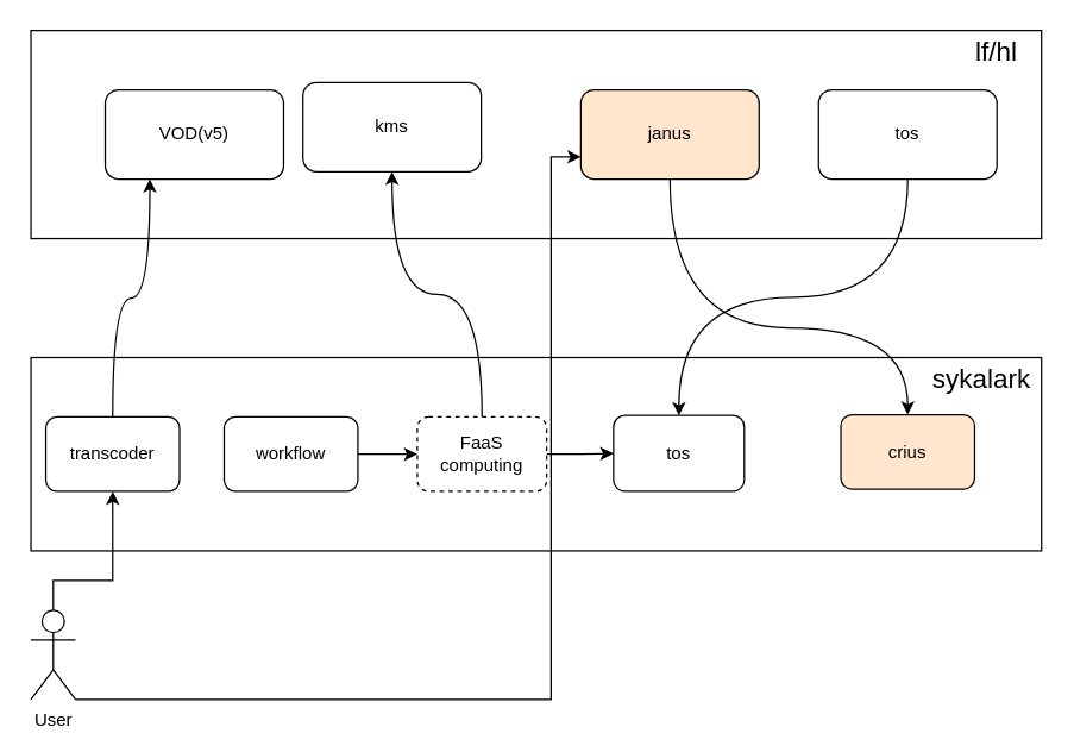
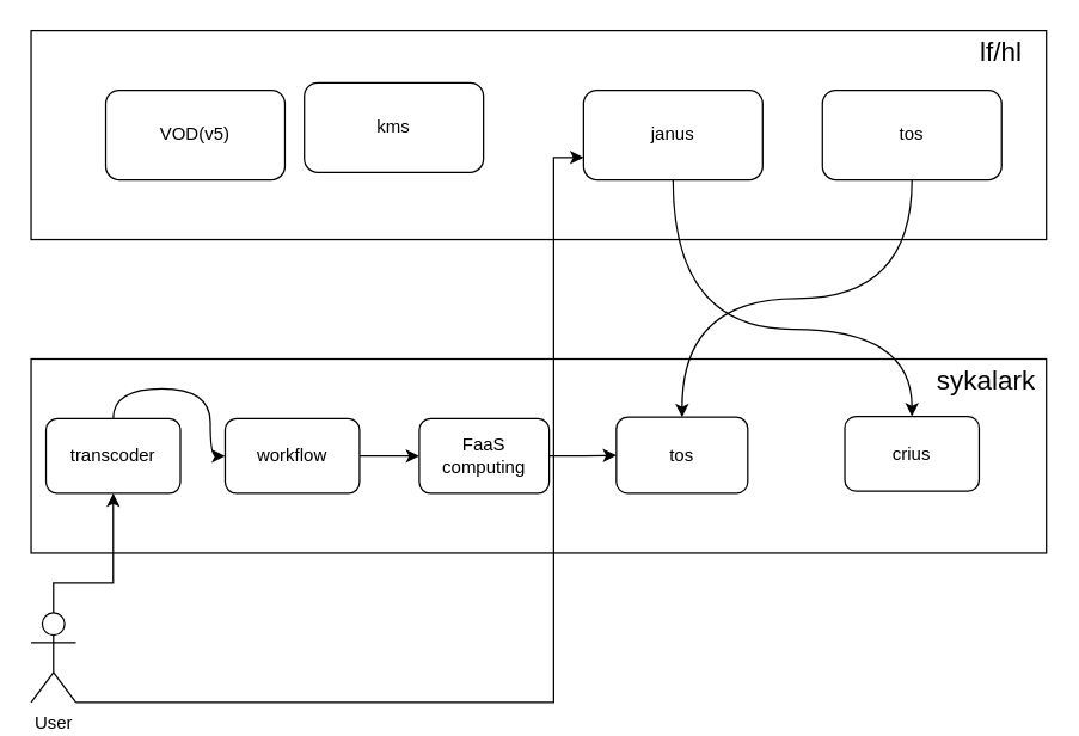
  <mxCell id="0" />
  <mxCell id="1" parent="0" />
  <mxCell id="2" value="" style="rounded=0;whiteSpace=wrap;html=1;" parent="1" vertex="1"><mxGeometry x="20" y="20" width="680" height="140" as="geometry" /></mxCell>
  <mxCell id="3" value="" style="rounded=0;whiteSpace=wrap;html=1;" parent="1" vertex="1"><mxGeometry x="20" y="240" width="680" height="130" as="geometry" /></mxCell>
  <mxCell id="4" value="VOD(v5)" style="rounded=1;whiteSpace=wrap;html=1;" parent="1" vertex="1"><mxGeometry x="70" y="60" width="120" height="60" as="geometry" /></mxCell>
  <mxCell id="5" value="kms" style="rounded=1;whiteSpace=wrap;html=1;" parent="1" vertex="1"><mxGeometry x="203" y="55" width="120" height="60" as="geometry" /></mxCell>
  <mxCell id="6" style="edgeStyle=orthogonalEdgeStyle;rounded=0;orthogonalLoop=1;jettySize=auto;html=1;exitX=0.5;exitY=1;exitDx=0;exitDy=0;entryX=0.5;entryY=0;entryDx=0;entryDy=0;curved=1;" parent="1" source="7" target="15" edge="1"><mxGeometry relative="1" as="geometry"><Array as="points"><mxPoint x="450" y="220" /><mxPoint x="610" y="220" /></Array></mxGeometry></mxCell>
- <mxCell id="7" value="janus" style="rounded=1;whiteSpace=wrap;html=1;fillColor=#ffe6cc;" parent="1" vertex="1"><mxGeometry x="390" y="60" width="120" height="60" as="geometry" /></mxCell>
+ <mxCell id="7" value="janus" style="rounded=1;whiteSpace=wrap;html=1;" parent="1" vertex="1"><mxGeometry x="390" y="60" width="120" height="60" as="geometry" /></mxCell>
  <mxCell id="8" style="edgeStyle=orthogonalEdgeStyle;rounded=0;orthogonalLoop=1;jettySize=auto;html=1;exitX=0.5;exitY=1;exitDx=0;exitDy=0;entryX=0.5;entryY=0;entryDx=0;entryDy=0;curved=1;" parent="1" source="9" target="16" edge="1"><mxGeometry relative="1" as="geometry" /></mxCell>
  <mxCell id="9" value="tos" style="rounded=1;whiteSpace=wrap;html=1;" parent="1" vertex="1"><mxGeometry x="550" y="60" width="120" height="60" as="geometry" /></mxCell>
  <mxCell id="10" style="edgeStyle=orthogonalEdgeStyle;rounded=0;orthogonalLoop=1;jettySize=auto;html=1;exitX=1;exitY=0.5;exitDx=0;exitDy=0;entryX=0;entryY=0.5;entryDx=0;entryDy=0;" parent="1" source="11" target="14" edge="1"><mxGeometry relative="1" as="geometry" /></mxCell>
  <mxCell id="11" value="workflow" style="rounded=1;whiteSpace=wrap;html=1;" parent="1" vertex="1"><mxGeometry x="150" y="280" width="90" height="50" as="geometry" /></mxCell>
- <mxCell id="12" style="edgeStyle=orthogonalEdgeStyle;rounded=0;orthogonalLoop=1;jettySize=auto;html=1;exitX=0.5;exitY=0;exitDx=0;exitDy=0;entryX=0.5;entryY=1;entryDx=0;entryDy=0;curved=1;" parent="1" source="14" target="5" edge="1"><mxGeometry relative="1" as="geometry" /></mxCell>
  <mxCell id="13" style="edgeStyle=orthogonalEdgeStyle;rounded=0;orthogonalLoop=1;jettySize=auto;html=1;exitX=1;exitY=0.5;exitDx=0;exitDy=0;entryX=0;entryY=0.5;entryDx=0;entryDy=0;" parent="1" source="14" target="16" edge="1"><mxGeometry relative="1" as="geometry" /></mxCell>
- <mxCell id="14" value="FaaS computing" style="rounded=1;whiteSpace=wrap;html=1;dashed=1;" parent="1" vertex="1"><mxGeometry x="280" y="280" width="87" height="50" as="geometry" /></mxCell>
- <mxCell id="15" value="crius" style="rounded=1;whiteSpace=wrap;html=1;fillColor=#ffe6cc;" parent="1" vertex="1"><mxGeometry x="565" y="278.5" width="90" height="50" as="geometry" /></mxCell>
+ <mxCell id="14" value="FaaS computing" style="rounded=1;whiteSpace=wrap;html=1;" parent="1" vertex="1"><mxGeometry x="280" y="280" width="87" height="50" as="geometry" /></mxCell>
+ <mxCell id="15" value="crius" style="rounded=1;whiteSpace=wrap;html=1;" parent="1" vertex="1"><mxGeometry x="565" y="278.5" width="90" height="50" as="geometry" /></mxCell>
  <mxCell id="16" value="tos" style="rounded=1;whiteSpace=wrap;html=1;" parent="1" vertex="1"><mxGeometry x="412" y="279" width="88" height="51" as="geometry" /></mxCell>
  <mxCell id="17" style="rounded=0;orthogonalLoop=1;jettySize=auto;html=1;exitX=1;exitY=1;exitDx=0;exitDy=0;exitPerimeter=0;entryX=0;entryY=0.75;entryDx=0;entryDy=0;edgeStyle=orthogonalEdgeStyle;" parent="1" source="19" target="7" edge="1"><mxGeometry relative="1" as="geometry"><mxPoint x="340" y="190" as="targetPoint" /><Array as="points"><mxPoint x="370" y="470" /><mxPoint x="370" y="105" /></Array></mxGeometry></mxCell>
  <mxCell id="18" style="edgeStyle=orthogonalEdgeStyle;rounded=0;orthogonalLoop=1;jettySize=auto;html=1;exitX=0.5;exitY=0;exitDx=0;exitDy=0;exitPerimeter=0;entryX=0.5;entryY=1;entryDx=0;entryDy=0;" parent="1" source="19" target="23" edge="1"><mxGeometry relative="1" as="geometry"><Array as="points"><mxPoint x="35" y="390" /><mxPoint x="75" y="390" /></Array></mxGeometry></mxCell>
  <mxCell id="19" value="User" style="shape=umlActor;verticalLabelPosition=bottom;labelBackgroundColor=#ffffff;verticalAlign=top;html=1;outlineConnect=0;" parent="1" vertex="1"><mxGeometry x="20" y="410" width="30" height="60" as="geometry" /></mxCell>
  <mxCell id="20" value="&lt;font style=&quot;font-size: 18px&quot;&gt;lf/hl&lt;/font&gt;" style="text;html=1;strokeColor=none;fillColor=none;align=center;verticalAlign=middle;whiteSpace=wrap;rounded=0;" parent="1" vertex="1"><mxGeometry x="640" y="20" width="60" height="30" as="geometry" /></mxCell>
  <mxCell id="21" value="&lt;span style=&quot;font-size: 18px&quot;&gt;sykalark&lt;/span&gt;" style="text;html=1;strokeColor=none;fillColor=none;align=center;verticalAlign=middle;whiteSpace=wrap;rounded=0;" parent="1" vertex="1"><mxGeometry x="630" y="240" width="60" height="30" as="geometry" /></mxCell>
- <mxCell id="22" style="edgeStyle=orthogonalEdgeStyle;rounded=0;orthogonalLoop=1;jettySize=auto;html=1;exitX=0.5;exitY=0;exitDx=0;exitDy=0;entryX=0.25;entryY=1;entryDx=0;entryDy=0;curved=1;" parent="1" source="23" target="4" edge="1"><mxGeometry relative="1" as="geometry" /></mxCell>
+ <mxCell id="22" style="edgeStyle=orthogonalEdgeStyle;rounded=0;orthogonalLoop=1;jettySize=auto;html=1;exitX=0.5;exitY=0;exitDx=0;exitDy=0;curved=1;" parent="1" source="23" target="11" edge="1"><mxGeometry relative="1" as="geometry" /></mxCell>
  <mxCell id="23" value="transcoder" style="rounded=1;whiteSpace=wrap;html=1;" parent="1" vertex="1"><mxGeometry x="30" y="280" width="90" height="50" as="geometry" /></mxCell>
